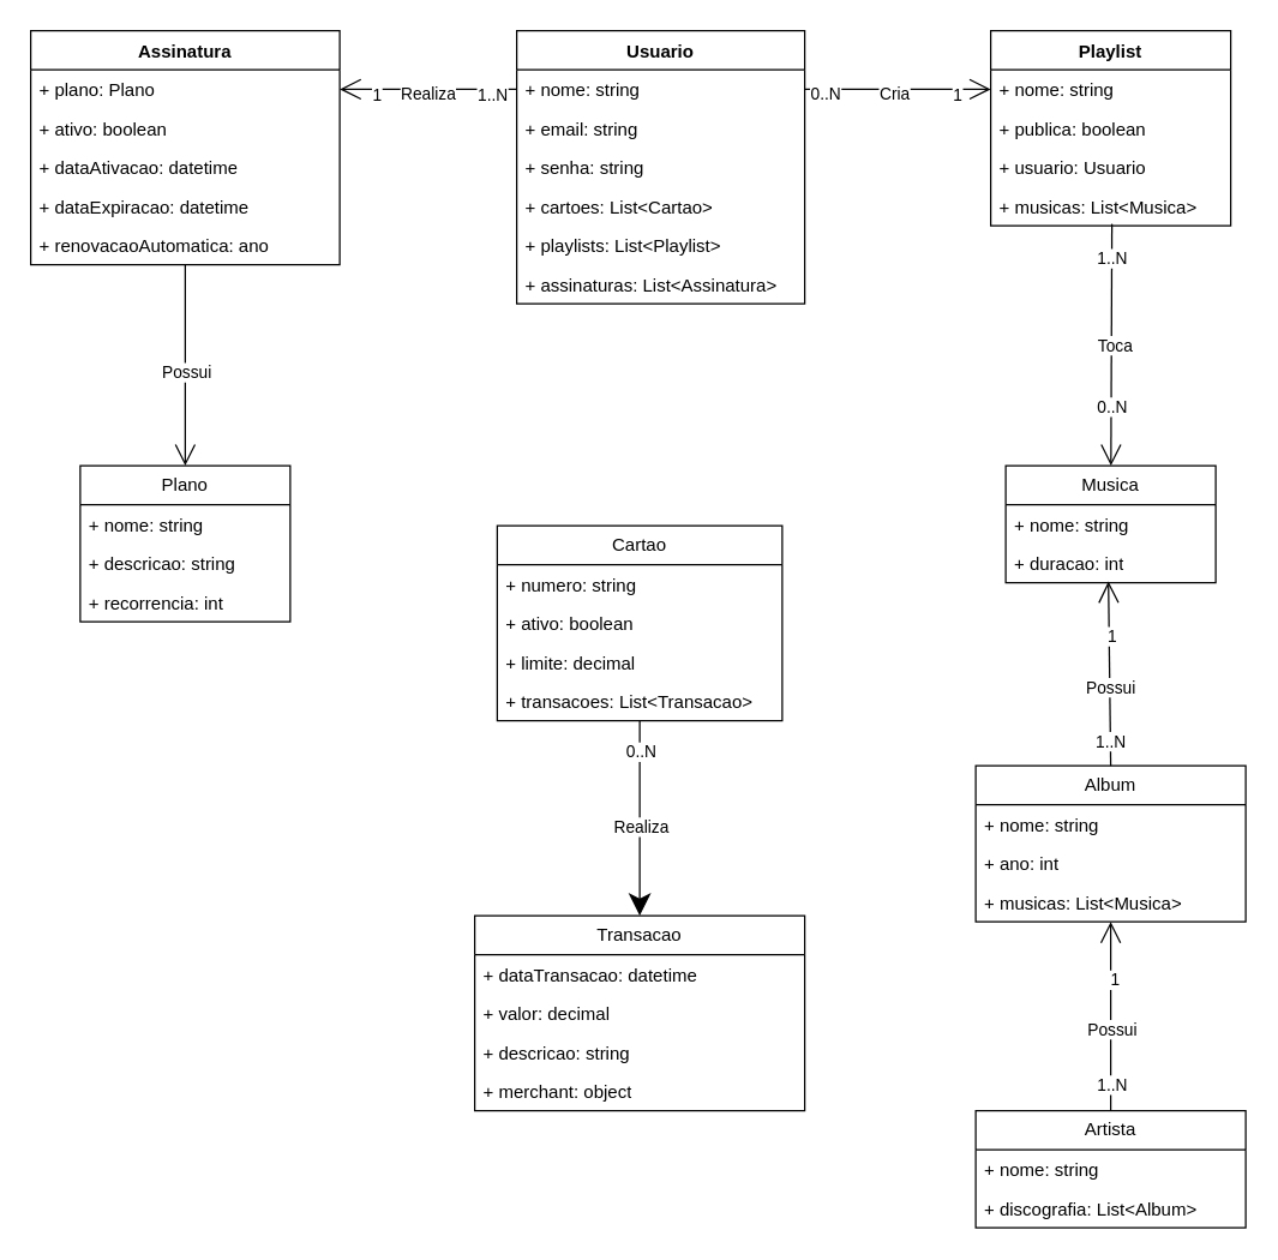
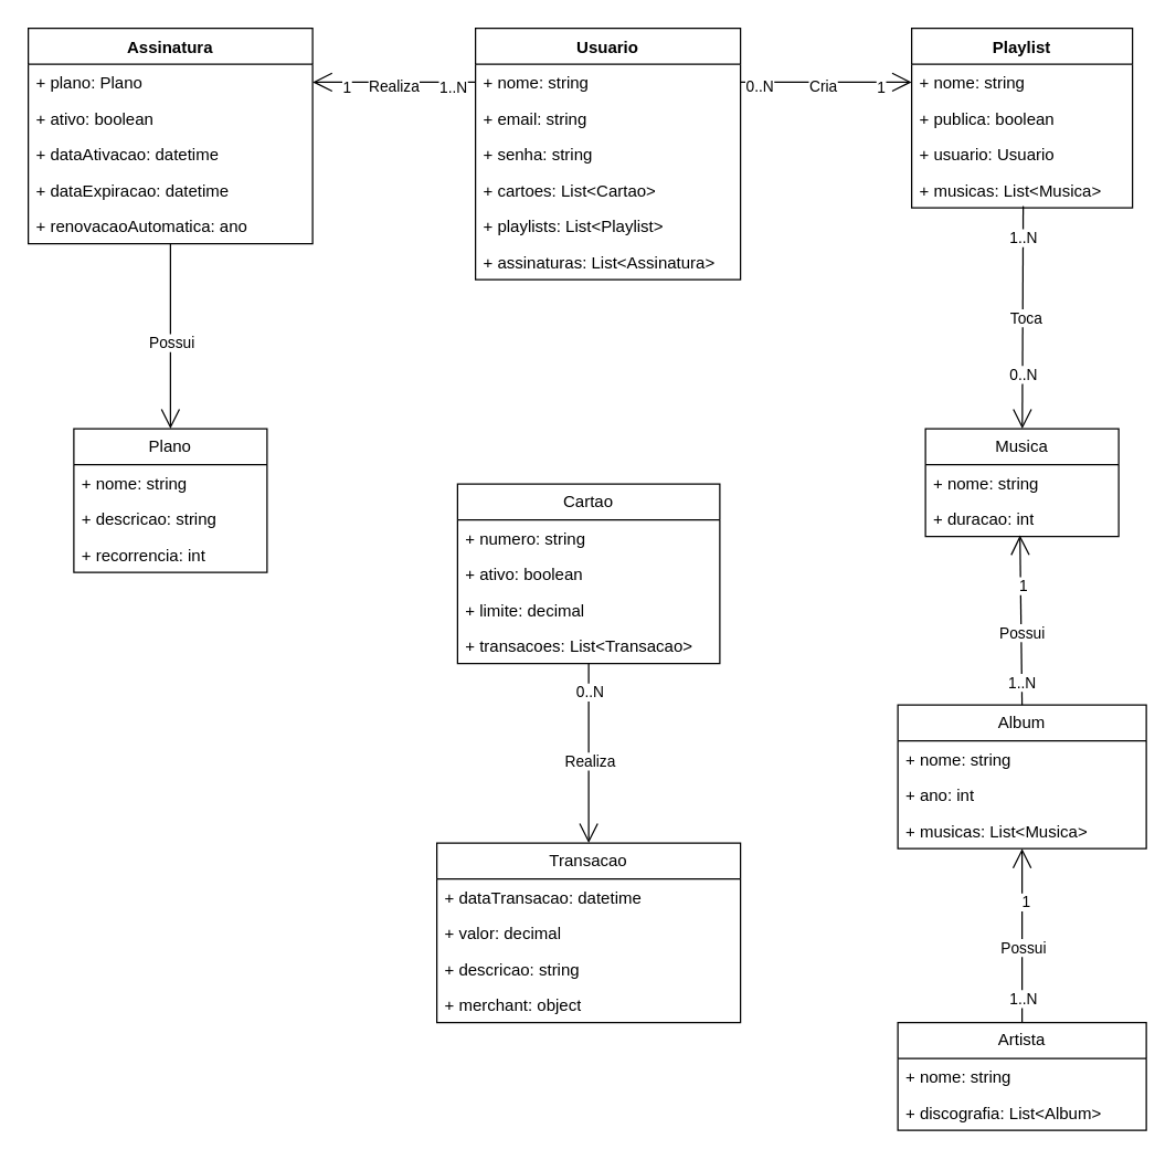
  <mxCell id="0" />
  <mxCell id="1" parent="0" />
  <mxCell id="2" value="Assinatura" style="swimlane;fontStyle=1;align=center;verticalAlign=top;childLayout=stackLayout;horizontal=1;startSize=26;horizontalStack=0;resizeParent=1;resizeParentMax=0;resizeLast=0;collapsible=1;marginBottom=0;whiteSpace=wrap;html=1;" parent="1" vertex="1"><mxGeometry x="20" y="20" width="206" height="156" as="geometry" /></mxCell>
  <mxCell id="3" value="+ plano: Plano" style="text;strokeColor=none;fillColor=none;align=left;verticalAlign=top;spacingLeft=4;spacingRight=4;overflow=hidden;rotatable=0;points=[[0,0.5],[1,0.5]];portConstraint=eastwest;whiteSpace=wrap;html=1;" parent="2" vertex="1"><mxGeometry y="26" width="206" height="26" as="geometry" /></mxCell>
  <mxCell id="4" value="+ ativo: boolean" style="text;strokeColor=none;fillColor=none;align=left;verticalAlign=top;spacingLeft=4;spacingRight=4;overflow=hidden;rotatable=0;points=[[0,0.5],[1,0.5]];portConstraint=eastwest;whiteSpace=wrap;html=1;" parent="2" vertex="1"><mxGeometry y="52" width="206" height="26" as="geometry" /></mxCell>
  <mxCell id="5" value="+ dataAtivacao: datetime" style="text;strokeColor=none;fillColor=none;align=left;verticalAlign=top;spacingLeft=4;spacingRight=4;overflow=hidden;rotatable=0;points=[[0,0.5],[1,0.5]];portConstraint=eastwest;whiteSpace=wrap;html=1;" parent="2" vertex="1"><mxGeometry y="78" width="206" height="26" as="geometry" /></mxCell>
  <mxCell id="6" value="+ dataExpiracao: datetime" style="text;strokeColor=none;fillColor=none;align=left;verticalAlign=top;spacingLeft=4;spacingRight=4;overflow=hidden;rotatable=0;points=[[0,0.5],[1,0.5]];portConstraint=eastwest;whiteSpace=wrap;html=1;" parent="2" vertex="1"><mxGeometry y="104" width="206" height="26" as="geometry" /></mxCell>
  <mxCell id="7" value="+ renovacaoAutomatica: ano" style="text;strokeColor=none;fillColor=none;align=left;verticalAlign=top;spacingLeft=4;spacingRight=4;overflow=hidden;rotatable=0;points=[[0,0.5],[1,0.5]];portConstraint=eastwest;whiteSpace=wrap;html=1;" parent="2" vertex="1"><mxGeometry y="130" width="206" height="26" as="geometry" /></mxCell>
  <mxCell id="8" value="Usuario" style="swimlane;fontStyle=1;align=center;verticalAlign=top;childLayout=stackLayout;horizontal=1;startSize=26;horizontalStack=0;resizeParent=1;resizeParentMax=0;resizeLast=0;collapsible=1;marginBottom=0;whiteSpace=wrap;html=1;" parent="1" vertex="1"><mxGeometry x="344" y="20" width="192" height="182" as="geometry" /></mxCell>
  <mxCell id="9" value="+ nome: string" style="text;strokeColor=none;fillColor=none;align=left;verticalAlign=top;spacingLeft=4;spacingRight=4;overflow=hidden;rotatable=0;points=[[0,0.5],[1,0.5]];portConstraint=eastwest;whiteSpace=wrap;html=1;" parent="8" vertex="1"><mxGeometry y="26" width="192" height="26" as="geometry" /></mxCell>
  <mxCell id="10" value="+ email: string" style="text;strokeColor=none;fillColor=none;align=left;verticalAlign=top;spacingLeft=4;spacingRight=4;overflow=hidden;rotatable=0;points=[[0,0.5],[1,0.5]];portConstraint=eastwest;whiteSpace=wrap;html=1;" parent="8" vertex="1"><mxGeometry y="52" width="192" height="26" as="geometry" /></mxCell>
  <mxCell id="11" value="+ senha: string" style="text;strokeColor=none;fillColor=none;align=left;verticalAlign=top;spacingLeft=4;spacingRight=4;overflow=hidden;rotatable=0;points=[[0,0.5],[1,0.5]];portConstraint=eastwest;whiteSpace=wrap;html=1;" parent="8" vertex="1"><mxGeometry y="78" width="192" height="26" as="geometry" /></mxCell>
  <mxCell id="12" value="+ cartoes: List&amp;lt;Cartao&amp;gt;" style="text;strokeColor=none;fillColor=none;align=left;verticalAlign=top;spacingLeft=4;spacingRight=4;overflow=hidden;rotatable=0;points=[[0,0.5],[1,0.5]];portConstraint=eastwest;whiteSpace=wrap;html=1;" parent="8" vertex="1"><mxGeometry y="104" width="192" height="26" as="geometry" /></mxCell>
  <mxCell id="13" value="+ playlists: List&amp;lt;Playlist&amp;gt;" style="text;strokeColor=none;fillColor=none;align=left;verticalAlign=top;spacingLeft=4;spacingRight=4;overflow=hidden;rotatable=0;points=[[0,0.5],[1,0.5]];portConstraint=eastwest;whiteSpace=wrap;html=1;" parent="8" vertex="1"><mxGeometry y="130" width="192" height="26" as="geometry" /></mxCell>
  <mxCell id="14" value="+ assinaturas: List&amp;lt;Assinatura&amp;gt;" style="text;strokeColor=none;fillColor=none;align=left;verticalAlign=top;spacingLeft=4;spacingRight=4;overflow=hidden;rotatable=0;points=[[0,0.5],[1,0.5]];portConstraint=eastwest;whiteSpace=wrap;html=1;" parent="8" vertex="1"><mxGeometry y="156" width="192" height="26" as="geometry" /></mxCell>
  <mxCell id="15" value="Playlist" style="swimlane;fontStyle=1;align=center;verticalAlign=top;childLayout=stackLayout;horizontal=1;startSize=26;horizontalStack=0;resizeParent=1;resizeParentMax=0;resizeLast=0;collapsible=1;marginBottom=0;whiteSpace=wrap;html=1;" parent="1" vertex="1"><mxGeometry x="660" y="20" width="160" height="130" as="geometry" /></mxCell>
  <mxCell id="16" value="+ nome: string" style="text;strokeColor=none;fillColor=none;align=left;verticalAlign=top;spacingLeft=4;spacingRight=4;overflow=hidden;rotatable=0;points=[[0,0.5],[1,0.5]];portConstraint=eastwest;whiteSpace=wrap;html=1;" parent="15" vertex="1"><mxGeometry y="26" width="160" height="26" as="geometry" /></mxCell>
  <mxCell id="17" value="+ publica: boolean" style="text;strokeColor=none;fillColor=none;align=left;verticalAlign=top;spacingLeft=4;spacingRight=4;overflow=hidden;rotatable=0;points=[[0,0.5],[1,0.5]];portConstraint=eastwest;whiteSpace=wrap;html=1;" parent="15" vertex="1"><mxGeometry y="52" width="160" height="26" as="geometry" /></mxCell>
  <mxCell id="18" value="+ usuario: Usuario" style="text;strokeColor=none;fillColor=none;align=left;verticalAlign=top;spacingLeft=4;spacingRight=4;overflow=hidden;rotatable=0;points=[[0,0.5],[1,0.5]];portConstraint=eastwest;whiteSpace=wrap;html=1;" parent="15" vertex="1"><mxGeometry y="78" width="160" height="26" as="geometry" /></mxCell>
  <mxCell id="19" value="+ musicas: List&amp;lt;Musica&amp;gt;" style="text;strokeColor=none;fillColor=none;align=left;verticalAlign=top;spacingLeft=4;spacingRight=4;overflow=hidden;rotatable=0;points=[[0,0.5],[1,0.5]];portConstraint=eastwest;whiteSpace=wrap;html=1;" parent="15" vertex="1"><mxGeometry y="104" width="160" height="26" as="geometry" /></mxCell>
  <mxCell id="20" value="" style="endArrow=open;endFill=1;endSize=12;html=1;rounded=0;entryX=0;entryY=0.5;entryDx=0;entryDy=0;" parent="1" source="9" target="16" edge="1"><mxGeometry width="160" relative="1" as="geometry"><mxPoint x="510" y="59" as="sourcePoint" /><mxPoint x="660" y="63" as="targetPoint" /></mxGeometry></mxCell>
  <mxCell id="21" value="Cria" style="edgeLabel;html=1;align=center;verticalAlign=middle;resizable=0;points=[];" parent="20" vertex="1" connectable="0"><mxGeometry x="-0.048" y="-2" relative="1" as="geometry"><mxPoint as="offset" /></mxGeometry></mxCell>
  <mxCell id="22" value="0..N" style="edgeLabel;html=1;align=center;verticalAlign=middle;resizable=0;points=[];" parent="20" vertex="1" connectable="0"><mxGeometry x="-0.794" y="-2" relative="1" as="geometry"><mxPoint as="offset" /></mxGeometry></mxCell>
  <mxCell id="23" value="1" style="edgeLabel;html=1;align=center;verticalAlign=middle;resizable=0;points=[];" parent="20" vertex="1" connectable="0"><mxGeometry x="0.635" y="-3" relative="1" as="geometry"><mxPoint as="offset" /></mxGeometry></mxCell>
  <mxCell id="24" value="" style="endArrow=open;endFill=1;endSize=12;html=1;rounded=0;entryX=1;entryY=0.5;entryDx=0;entryDy=0;exitX=0;exitY=0.5;exitDx=0;exitDy=0;" parent="1" source="9" target="3" edge="1"><mxGeometry width="160" relative="1" as="geometry"><mxPoint x="540" y="8" as="sourcePoint" /><mxPoint x="700" y="8" as="targetPoint" /></mxGeometry></mxCell>
  <mxCell id="25" value="Realiza" style="edgeLabel;html=1;align=center;verticalAlign=middle;resizable=0;points=[];" parent="24" vertex="1" connectable="0"><mxGeometry x="0.012" y="2" relative="1" as="geometry"><mxPoint as="offset" /></mxGeometry></mxCell>
  <mxCell id="26" value="1..N" style="edgeLabel;html=1;align=center;verticalAlign=middle;resizable=0;points=[];" parent="24" vertex="1" connectable="0"><mxGeometry x="-0.72" y="3" relative="1" as="geometry"><mxPoint as="offset" /></mxGeometry></mxCell>
  <mxCell id="27" value="1" style="edgeLabel;html=1;align=center;verticalAlign=middle;resizable=0;points=[];" parent="24" vertex="1" connectable="0"><mxGeometry x="0.585" y="3" relative="1" as="geometry"><mxPoint as="offset" /></mxGeometry></mxCell>
  <mxCell id="28" value="Musica" style="swimlane;fontStyle=0;childLayout=stackLayout;horizontal=1;startSize=26;fillColor=none;horizontalStack=0;resizeParent=1;resizeParentMax=0;resizeLast=0;collapsible=1;marginBottom=0;whiteSpace=wrap;html=1;" parent="1" vertex="1"><mxGeometry x="670" y="310" width="140" height="78" as="geometry" /></mxCell>
  <mxCell id="29" value="+ nome: string" style="text;strokeColor=none;fillColor=none;align=left;verticalAlign=top;spacingLeft=4;spacingRight=4;overflow=hidden;rotatable=0;points=[[0,0.5],[1,0.5]];portConstraint=eastwest;whiteSpace=wrap;html=1;" parent="28" vertex="1"><mxGeometry y="26" width="140" height="26" as="geometry" /></mxCell>
  <mxCell id="30" value="+ duracao: int" style="text;strokeColor=none;fillColor=none;align=left;verticalAlign=top;spacingLeft=4;spacingRight=4;overflow=hidden;rotatable=0;points=[[0,0.5],[1,0.5]];portConstraint=eastwest;whiteSpace=wrap;html=1;" parent="28" vertex="1"><mxGeometry y="52" width="140" height="26" as="geometry" /></mxCell>
  <mxCell id="31" value="" style="endArrow=open;endFill=1;endSize=12;html=1;rounded=0;exitX=0.505;exitY=0.954;exitDx=0;exitDy=0;exitPerimeter=0;" parent="1" source="19" target="28" edge="1"><mxGeometry width="160" relative="1" as="geometry"><mxPoint x="536" y="230" as="sourcePoint" /><mxPoint x="696" y="230" as="targetPoint" /></mxGeometry></mxCell>
  <mxCell id="32" value="Toca" style="edgeLabel;html=1;align=center;verticalAlign=middle;resizable=0;points=[];" parent="31" vertex="1" connectable="0"><mxGeometry y="2" relative="1" as="geometry"><mxPoint as="offset" /></mxGeometry></mxCell>
  <mxCell id="33" value="1..N" style="edgeLabel;html=1;align=center;verticalAlign=middle;resizable=0;points=[];" parent="31" vertex="1" connectable="0"><mxGeometry x="-0.712" relative="1" as="geometry"><mxPoint as="offset" /></mxGeometry></mxCell>
  <mxCell id="34" value="0..N" style="edgeLabel;html=1;align=center;verticalAlign=middle;resizable=0;points=[];" parent="31" vertex="1" connectable="0"><mxGeometry x="0.508" relative="1" as="geometry"><mxPoint as="offset" /></mxGeometry></mxCell>
  <mxCell id="35" value="Plano" style="swimlane;fontStyle=0;childLayout=stackLayout;horizontal=1;startSize=26;fillColor=none;horizontalStack=0;resizeParent=1;resizeParentMax=0;resizeLast=0;collapsible=1;marginBottom=0;whiteSpace=wrap;html=1;" parent="1" vertex="1"><mxGeometry x="53" y="310" width="140" height="104" as="geometry" /></mxCell>
  <mxCell id="36" value="+ nome: string" style="text;strokeColor=none;fillColor=none;align=left;verticalAlign=top;spacingLeft=4;spacingRight=4;overflow=hidden;rotatable=0;points=[[0,0.5],[1,0.5]];portConstraint=eastwest;whiteSpace=wrap;html=1;" parent="35" vertex="1"><mxGeometry y="26" width="140" height="26" as="geometry" /></mxCell>
  <mxCell id="37" value="+ descricao: string" style="text;strokeColor=none;fillColor=none;align=left;verticalAlign=top;spacingLeft=4;spacingRight=4;overflow=hidden;rotatable=0;points=[[0,0.5],[1,0.5]];portConstraint=eastwest;whiteSpace=wrap;html=1;" parent="35" vertex="1"><mxGeometry y="52" width="140" height="26" as="geometry" /></mxCell>
  <mxCell id="38" value="+ recorrencia: int" style="text;strokeColor=none;fillColor=none;align=left;verticalAlign=top;spacingLeft=4;spacingRight=4;overflow=hidden;rotatable=0;points=[[0,0.5],[1,0.5]];portConstraint=eastwest;whiteSpace=wrap;html=1;" parent="35" vertex="1"><mxGeometry y="78" width="140" height="26" as="geometry" /></mxCell>
  <mxCell id="39" value="" style="endArrow=open;endFill=1;endSize=12;html=1;rounded=0;entryX=0.5;entryY=0;entryDx=0;entryDy=0;entryPerimeter=0;" parent="1" source="7" target="35" edge="1"><mxGeometry width="160" relative="1" as="geometry"><mxPoint x="116" y="180" as="sourcePoint" /><mxPoint x="696" y="230" as="targetPoint" /></mxGeometry></mxCell>
  <mxCell id="40" value="Possui" style="edgeLabel;html=1;align=center;verticalAlign=middle;resizable=0;points=[];" parent="39" vertex="1" connectable="0"><mxGeometry x="0.06" relative="1" as="geometry"><mxPoint as="offset" /></mxGeometry></mxCell>
  <mxCell id="41" value="Cartao" style="swimlane;fontStyle=0;childLayout=stackLayout;horizontal=1;startSize=26;fillColor=none;horizontalStack=0;resizeParent=1;resizeParentMax=0;resizeLast=0;collapsible=1;marginBottom=0;whiteSpace=wrap;html=1;" parent="1" vertex="1"><mxGeometry x="331" y="350" width="190" height="130" as="geometry" /></mxCell>
  <mxCell id="42" value="+ numero: string" style="text;strokeColor=none;fillColor=none;align=left;verticalAlign=top;spacingLeft=4;spacingRight=4;overflow=hidden;rotatable=0;points=[[0,0.5],[1,0.5]];portConstraint=eastwest;whiteSpace=wrap;html=1;" parent="41" vertex="1"><mxGeometry y="26" width="190" height="26" as="geometry" /></mxCell>
  <mxCell id="43" value="+ ativo: boolean" style="text;strokeColor=none;fillColor=none;align=left;verticalAlign=top;spacingLeft=4;spacingRight=4;overflow=hidden;rotatable=0;points=[[0,0.5],[1,0.5]];portConstraint=eastwest;whiteSpace=wrap;html=1;" parent="41" vertex="1"><mxGeometry y="52" width="190" height="26" as="geometry" /></mxCell>
  <mxCell id="44" value="+ limite: decimal" style="text;strokeColor=none;fillColor=none;align=left;verticalAlign=top;spacingLeft=4;spacingRight=4;overflow=hidden;rotatable=0;points=[[0,0.5],[1,0.5]];portConstraint=eastwest;whiteSpace=wrap;html=1;" parent="41" vertex="1"><mxGeometry y="78" width="190" height="26" as="geometry" /></mxCell>
  <mxCell id="45" value="+ transacoes: List&amp;lt;Transacao&amp;gt;" style="text;strokeColor=none;fillColor=none;align=left;verticalAlign=top;spacingLeft=4;spacingRight=4;overflow=hidden;rotatable=0;points=[[0,0.5],[1,0.5]];portConstraint=eastwest;whiteSpace=wrap;html=1;" vertex="1" parent="41"><mxGeometry y="104" width="190" height="26" as="geometry" /></mxCell>
  <mxCell id="46" value="Transacao" style="swimlane;fontStyle=0;childLayout=stackLayout;horizontal=1;startSize=26;fillColor=none;horizontalStack=0;resizeParent=1;resizeParentMax=0;resizeLast=0;collapsible=1;marginBottom=0;whiteSpace=wrap;html=1;" parent="1" vertex="1"><mxGeometry x="316" y="610" width="220" height="130" as="geometry" /></mxCell>
  <mxCell id="47" value="+ dataTransacao: datetime" style="text;strokeColor=none;fillColor=none;align=left;verticalAlign=top;spacingLeft=4;spacingRight=4;overflow=hidden;rotatable=0;points=[[0,0.5],[1,0.5]];portConstraint=eastwest;whiteSpace=wrap;html=1;" parent="46" vertex="1"><mxGeometry y="26" width="220" height="26" as="geometry" /></mxCell>
  <mxCell id="48" value="+ valor: decimal" style="text;strokeColor=none;fillColor=none;align=left;verticalAlign=top;spacingLeft=4;spacingRight=4;overflow=hidden;rotatable=0;points=[[0,0.5],[1,0.5]];portConstraint=eastwest;whiteSpace=wrap;html=1;" parent="46" vertex="1"><mxGeometry y="52" width="220" height="26" as="geometry" /></mxCell>
  <mxCell id="49" value="+ descricao: string" style="text;strokeColor=none;fillColor=none;align=left;verticalAlign=top;spacingLeft=4;spacingRight=4;overflow=hidden;rotatable=0;points=[[0,0.5],[1,0.5]];portConstraint=eastwest;whiteSpace=wrap;html=1;" parent="46" vertex="1"><mxGeometry y="78" width="220" height="26" as="geometry" /></mxCell>
  <mxCell id="50" value="+ merchant: object" style="text;strokeColor=none;fillColor=none;align=left;verticalAlign=top;spacingLeft=4;spacingRight=4;overflow=hidden;rotatable=0;points=[[0,0.5],[1,0.5]];portConstraint=eastwest;whiteSpace=wrap;html=1;" parent="46" vertex="1"><mxGeometry y="104" width="220" height="26" as="geometry" /></mxCell>
- <mxCell id="51" value="" style="endArrow=classic;endFill=1;endSize=12;html=1;rounded=0;entryX=0.5;entryY=0;entryDx=0;entryDy=0;" parent="1" source="45" target="46" edge="1"><mxGeometry width="160" relative="1" as="geometry"><mxPoint x="426" y="490" as="sourcePoint" /><mxPoint x="506" y="220" as="targetPoint" /></mxGeometry></mxCell>
+ <mxCell id="51" value="" style="endArrow=open;endFill=1;endSize=12;html=1;rounded=0;entryX=0.5;entryY=0;entryDx=0;entryDy=0;" parent="1" source="45" target="46" edge="1"><mxGeometry width="160" relative="1" as="geometry"><mxPoint x="426" y="490" as="sourcePoint" /><mxPoint x="506" y="220" as="targetPoint" /></mxGeometry></mxCell>
  <mxCell id="52" value="Realiza" style="edgeLabel;html=1;align=center;verticalAlign=middle;resizable=0;points=[];" parent="51" vertex="1" connectable="0"><mxGeometry x="-0.284" relative="1" as="geometry"><mxPoint y="23" as="offset" /></mxGeometry></mxCell>
  <mxCell id="53" value="0..N" style="edgeLabel;html=1;align=center;verticalAlign=middle;resizable=0;points=[];" parent="51" vertex="1" connectable="0"><mxGeometry x="-0.75" relative="1" as="geometry"><mxPoint y="4" as="offset" /></mxGeometry></mxCell>
  <mxCell id="54" value="Album" style="swimlane;fontStyle=0;childLayout=stackLayout;horizontal=1;startSize=26;fillColor=none;horizontalStack=0;resizeParent=1;resizeParentMax=0;resizeLast=0;collapsible=1;marginBottom=0;whiteSpace=wrap;html=1;" parent="1" vertex="1"><mxGeometry x="650" y="510" width="180" height="104" as="geometry" /></mxCell>
  <mxCell id="55" value="+ nome: string" style="text;strokeColor=none;fillColor=none;align=left;verticalAlign=top;spacingLeft=4;spacingRight=4;overflow=hidden;rotatable=0;points=[[0,0.5],[1,0.5]];portConstraint=eastwest;whiteSpace=wrap;html=1;" parent="54" vertex="1"><mxGeometry y="26" width="180" height="26" as="geometry" /></mxCell>
  <mxCell id="56" value="+ ano: int" style="text;strokeColor=none;fillColor=none;align=left;verticalAlign=top;spacingLeft=4;spacingRight=4;overflow=hidden;rotatable=0;points=[[0,0.5],[1,0.5]];portConstraint=eastwest;whiteSpace=wrap;html=1;" parent="54" vertex="1"><mxGeometry y="52" width="180" height="26" as="geometry" /></mxCell>
  <mxCell id="57" value="+ musicas: List&amp;lt;Musica&amp;gt;" style="text;strokeColor=none;fillColor=none;align=left;verticalAlign=top;spacingLeft=4;spacingRight=4;overflow=hidden;rotatable=0;points=[[0,0.5],[1,0.5]];portConstraint=eastwest;whiteSpace=wrap;html=1;" parent="54" vertex="1"><mxGeometry y="78" width="180" height="26" as="geometry" /></mxCell>
  <mxCell id="58" value="Artista" style="swimlane;fontStyle=0;childLayout=stackLayout;horizontal=1;startSize=26;fillColor=none;horizontalStack=0;resizeParent=1;resizeParentMax=0;resizeLast=0;collapsible=1;marginBottom=0;whiteSpace=wrap;html=1;" parent="1" vertex="1"><mxGeometry x="650" y="740" width="180" height="78" as="geometry" /></mxCell>
  <mxCell id="59" value="+ nome: string" style="text;strokeColor=none;fillColor=none;align=left;verticalAlign=top;spacingLeft=4;spacingRight=4;overflow=hidden;rotatable=0;points=[[0,0.5],[1,0.5]];portConstraint=eastwest;whiteSpace=wrap;html=1;" parent="58" vertex="1"><mxGeometry y="26" width="180" height="26" as="geometry" /></mxCell>
  <mxCell id="60" value="+ discografia: List&amp;lt;Album&amp;gt;" style="text;strokeColor=none;fillColor=none;align=left;verticalAlign=top;spacingLeft=4;spacingRight=4;overflow=hidden;rotatable=0;points=[[0,0.5],[1,0.5]];portConstraint=eastwest;whiteSpace=wrap;html=1;" parent="58" vertex="1"><mxGeometry y="52" width="180" height="26" as="geometry" /></mxCell>
  <mxCell id="61" value="" style="endArrow=open;endFill=1;endSize=12;html=1;rounded=0;exitX=0.5;exitY=0;exitDx=0;exitDy=0;entryX=0.489;entryY=0.969;entryDx=0;entryDy=0;entryPerimeter=0;" parent="1" source="54" target="30" edge="1"><mxGeometry width="160" relative="1" as="geometry"><mxPoint x="596" y="320" as="sourcePoint" /><mxPoint x="740" y="414" as="targetPoint" /></mxGeometry></mxCell>
  <mxCell id="62" value="Possui" style="edgeLabel;html=1;align=center;verticalAlign=middle;resizable=0;points=[];" parent="61" vertex="1" connectable="0"><mxGeometry x="-0.132" relative="1" as="geometry"><mxPoint as="offset" /></mxGeometry></mxCell>
  <mxCell id="63" value="1" style="edgeLabel;html=1;align=center;verticalAlign=middle;resizable=0;points=[];" parent="61" vertex="1" connectable="0"><mxGeometry x="0.396" y="-2" relative="1" as="geometry"><mxPoint as="offset" /></mxGeometry></mxCell>
  <mxCell id="64" value="1..N" style="edgeLabel;html=1;align=center;verticalAlign=middle;resizable=0;points=[];" parent="61" vertex="1" connectable="0"><mxGeometry x="-0.717" relative="1" as="geometry"><mxPoint as="offset" /></mxGeometry></mxCell>
  <mxCell id="65" value="" style="endArrow=open;endFill=1;endSize=12;html=1;rounded=0;exitX=0.5;exitY=0;exitDx=0;exitDy=0;" parent="1" source="58" target="57" edge="1"><mxGeometry width="160" relative="1" as="geometry"><mxPoint x="739.5" y="610" as="sourcePoint" /><mxPoint x="739.5" y="504" as="targetPoint" /></mxGeometry></mxCell>
  <mxCell id="66" value="Possui" style="edgeLabel;html=1;align=center;verticalAlign=middle;resizable=0;points=[];" parent="65" vertex="1" connectable="0"><mxGeometry x="-0.132" relative="1" as="geometry"><mxPoint as="offset" /></mxGeometry></mxCell>
  <mxCell id="67" value="1" style="edgeLabel;html=1;align=center;verticalAlign=middle;resizable=0;points=[];" parent="65" vertex="1" connectable="0"><mxGeometry x="0.396" y="-2" relative="1" as="geometry"><mxPoint as="offset" /></mxGeometry></mxCell>
  <mxCell id="68" value="1..N" style="edgeLabel;html=1;align=center;verticalAlign=middle;resizable=0;points=[];" parent="65" vertex="1" connectable="0"><mxGeometry x="-0.717" relative="1" as="geometry"><mxPoint as="offset" /></mxGeometry></mxCell>
